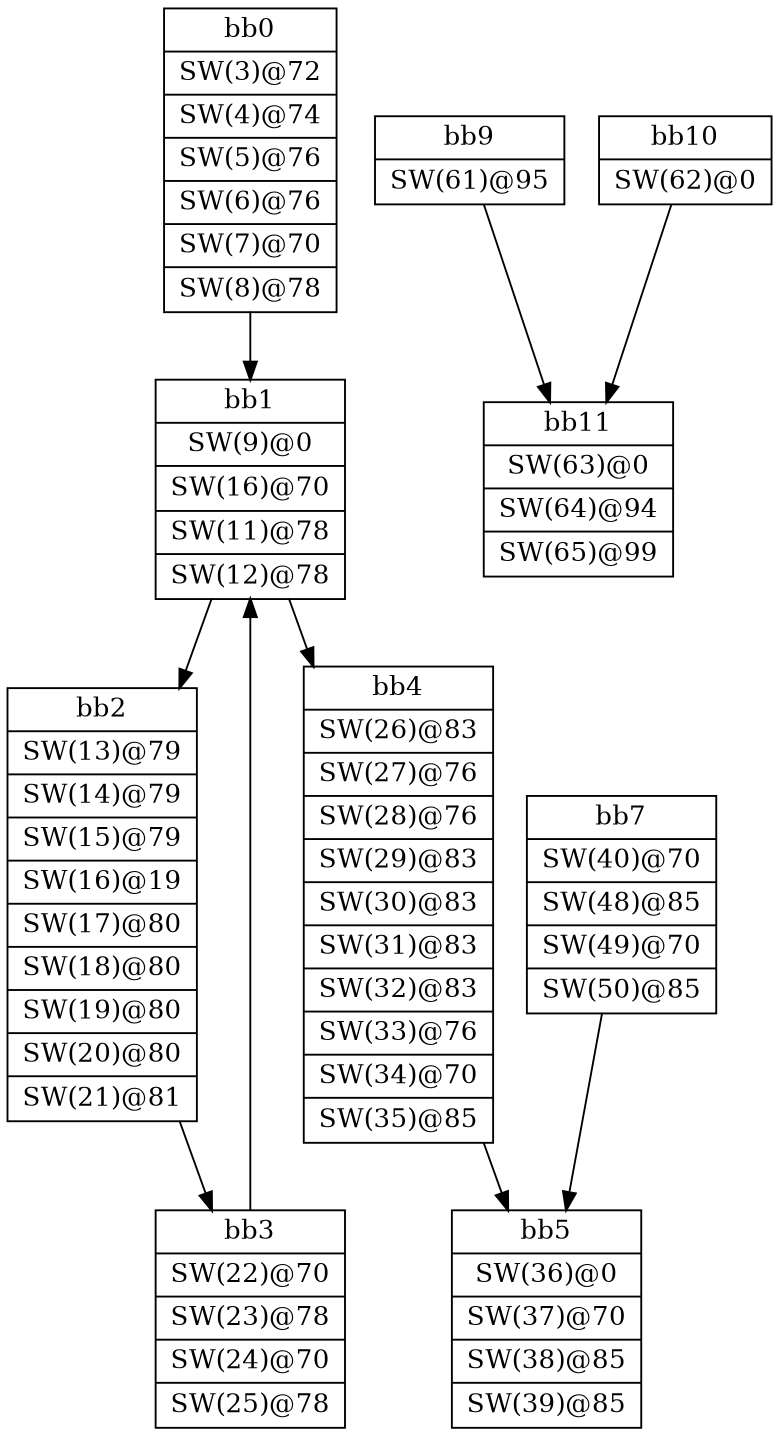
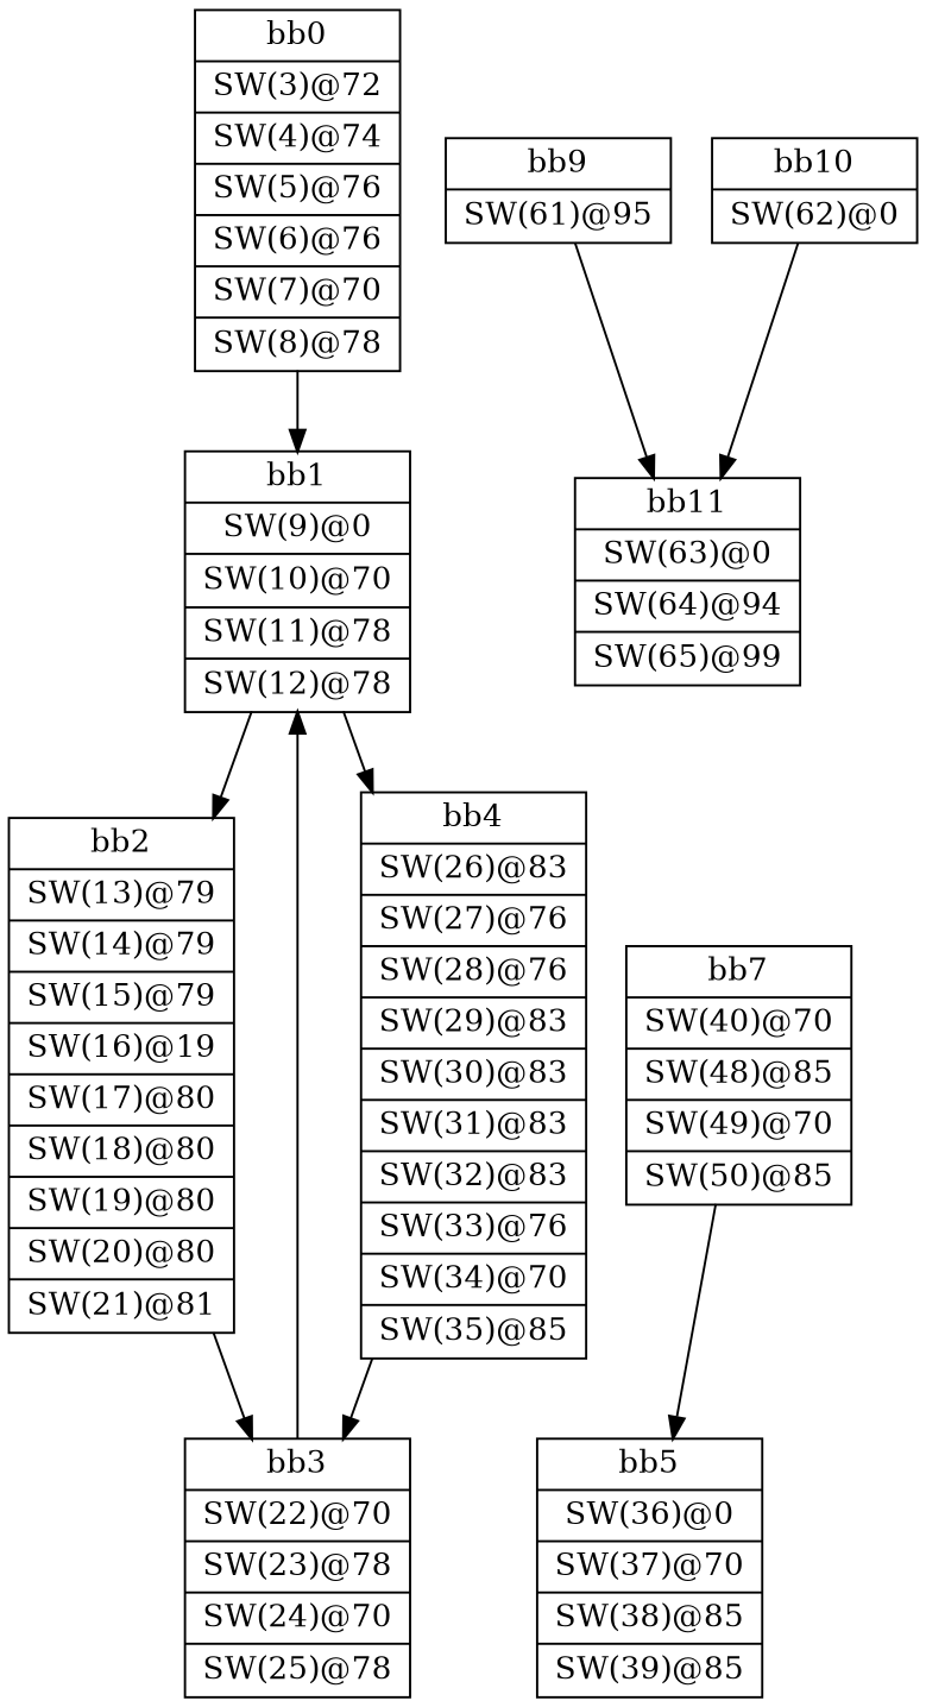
  digraph {
    node [shape=record]
    n1 [label="{bb0|<x0x2e72a30>SW(3)@72\n|<x0x2e74240>SW(4)@74\n|<x0x2e76dc0>SW(5)@76\n|<x0x2e76fb0>SW(6)@76\n|<x0x2e74420>SW(7)@70\n|<x0x2e74630>SW(8)@78\n}"]
-   n2 [label="{bb1|<x0x2e74950>SW(9)@0\n|<x0x2e74b10>SW(16)@70\n|<x0x2e73110>SW(11)@78\n|<x0x2e73300>SW(12)@78\n}"]
+   n2 [label="{bb1|<x0x2e74950>SW(9)@0\n|<x0x2e74b10>SW(10)@70\n|<x0x2e73110>SW(11)@78\n|<x0x2e73300>SW(12)@78\n}"]
    n3 [label="{bb2|<x0x2e74830>SW(13)@79\n|<x0x2e73870>SW(14)@79\n|<x0x2e73a60>SW(15)@79\n|<x0x2e74ca0>SW(16)@19\n|<x0x2e74e70>SW(17)@80\n|<x0x2e75070>SW(18)@80\n|<x0x2e75260>SW(19)@80\n|<x0x2e75460>SW(20)@80\n|<x0x2e75670>SW(21)@81\n}"]
    n4 [label="{bb4|<x0x2e76330>SW(26)@83\n|<x0x2e76560>SW(27)@76\n|<x0x2e76780>SW(28)@76\n|<x0x2e76990>SW(29)@83\n|<x0x2e76b80>SW(30)@83\n|<x0x2e77d50>SW(31)@83\n|<x0x2e77ef0>SW(32)@83\n|<x0x2e780f0>SW(33)@76\n|<x0x2e78300>SW(34)@70\n|<x0x2e78510>SW(35)@85\n}"]
    n5 [label="{bb3|<x0x2e75930>SW(22)@70\n|<x0x2e75ba0>SW(23)@78\n|<x0x2e75d90>SW(24)@70\n|<x0x2e75fa0>SW(25)@78\n}"]
    n6 [label="{bb5|<x0x2e787d0>SW(36)@0\n|<x0x2e789d0>SW(37)@70\n|<x0x2e78be0>SW(38)@85\n|<x0x2e78de0>SW(39)@85\n}"]
    n7 [label="{bb7|<x0x2e7a080>SW(40)@70\n|<x0x2e7a2f0>SW(48)@85\n|<x0x2e7a4e0>SW(49)@70\n|<x0x2e7a6f0>SW(50)@85\n}"]
    n8 [label="{bb9|<x0x2e7c0d0>SW(61)@95\n}"]
    n9 [label="{bb11|<x0x2e7c660>SW(63)@0\n|<x0x2e7c850>SW(64)@94\n|<x0x2e7ca50>SW(65)@99\n}"]
    n10 [label="{bb10|<x0x2e7c3b0>SW(62)@0\n}"]
    n1 -> n2
    n2 -> n3
    n2 -> n4
    n3 -> n5
-   n4 -> n6
+   n4 -> n5
    n5 -> n2
    n7 -> n6
    n8 -> n9
    n10 -> n9
  }
